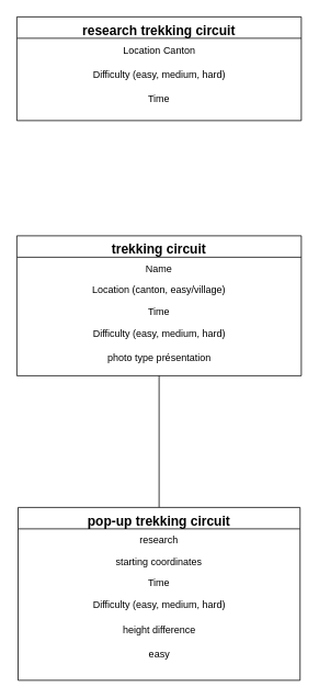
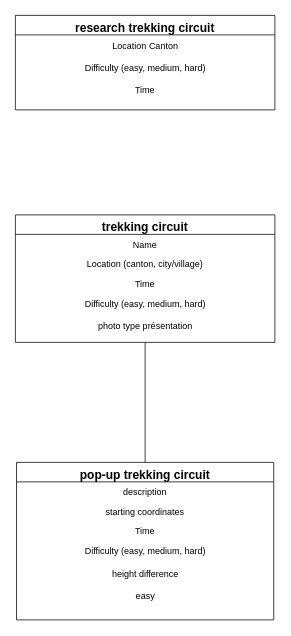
  <mxCell id="0" />
  <mxCell id="1" parent="0" />
  <mxCell id="2" style="edgeStyle=orthogonalEdgeStyle;rounded=0;orthogonalLoop=1;jettySize=auto;html=1;exitX=0.5;exitY=1;exitDx=0;exitDy=0;entryX=0.5;entryY=0;entryDx=0;entryDy=0;endArrow=none;" edge="1" parent="1" source="3" target="9"><mxGeometry relative="1" as="geometry" /></mxCell>
  <mxCell id="3" value="trekking circuit&#10;" style="swimlane;fontStyle=1;align=center;verticalAlign=top;childLayout=stackLayout;horizontal=1;startSize=26;horizontalStack=0;resizeParent=1;resizeLast=0;collapsible=1;marginBottom=0;rounded=0;shadow=0;strokeWidth=1;fontSize=16;" parent="1" vertex="1"><mxGeometry x="20" y="286" width="346" height="170" as="geometry"><mxRectangle x="230" y="140" width="160" height="26" as="alternateBounds" /></mxGeometry></mxCell>
  <mxCell id="4" value="Name" style="text;align=center;verticalAlign=top;spacingLeft=4;spacingRight=4;overflow=hidden;rotatable=0;points=[[0,0.5],[1,0.5]];portConstraint=eastwest;" parent="3" vertex="1"><mxGeometry y="26" width="346" height="26" as="geometry" /></mxCell>
- <mxCell id="5" value="Location (canton, easy/village)&#10;" style="text;align=center;verticalAlign=top;spacingLeft=4;spacingRight=4;overflow=hidden;rotatable=0;points=[[0,0.5],[1,0.5]];portConstraint=eastwest;rounded=0;shadow=0;html=0;" parent="3" vertex="1"><mxGeometry y="52" width="346" height="26" as="geometry" /></mxCell>
+ <mxCell id="5" value="Location (canton, city/village)&#10;" style="text;align=center;verticalAlign=top;spacingLeft=4;spacingRight=4;overflow=hidden;rotatable=0;points=[[0,0.5],[1,0.5]];portConstraint=eastwest;rounded=0;shadow=0;html=0;" parent="3" vertex="1"><mxGeometry y="52" width="346" height="26" as="geometry" /></mxCell>
  <mxCell id="6" value="Time" style="text;align=center;verticalAlign=top;spacingLeft=4;spacingRight=4;overflow=hidden;rotatable=0;points=[[0,0.5],[1,0.5]];portConstraint=eastwest;rounded=0;shadow=0;html=0;" parent="3" vertex="1"><mxGeometry y="78" width="346" height="26" as="geometry" /></mxCell>
  <mxCell id="7" value="&lt;div&gt;Difficulty (easy, medium, hard)&lt;/div&gt;" style="text;html=1;align=center;verticalAlign=middle;resizable=0;points=[];autosize=1;strokeColor=none;fillColor=none;" parent="3" vertex="1"><mxGeometry y="104" width="346" height="30" as="geometry" /></mxCell>
  <mxCell id="8" value="photo type présentation" style="text;html=1;align=center;verticalAlign=middle;resizable=0;points=[];autosize=1;strokeColor=none;fillColor=none;" vertex="1" parent="3"><mxGeometry y="134" width="346" height="30" as="geometry" /></mxCell>
  <mxCell id="9" value="pop-up trekking circuit" style="swimlane;fontStyle=1;align=center;verticalAlign=top;childLayout=stackLayout;horizontal=1;startSize=26;horizontalStack=0;resizeParent=1;resizeLast=0;collapsible=1;marginBottom=0;rounded=0;shadow=0;strokeWidth=1;fontSize=16;" vertex="1" parent="1"><mxGeometry x="21.5" y="616" width="343" height="210" as="geometry"><mxRectangle x="230" y="140" width="160" height="26" as="alternateBounds" /></mxGeometry></mxCell>
- <mxCell id="10" value="research" style="text;align=center;verticalAlign=top;spacingLeft=4;spacingRight=4;overflow=hidden;rotatable=0;points=[[0,0.5],[1,0.5]];portConstraint=eastwest;" vertex="1" parent="9"><mxGeometry y="26" width="343" height="26" as="geometry" /></mxCell>
+ <mxCell id="10" value="description" style="text;align=center;verticalAlign=top;spacingLeft=4;spacingRight=4;overflow=hidden;rotatable=0;points=[[0,0.5],[1,0.5]];portConstraint=eastwest;" vertex="1" parent="9"><mxGeometry y="26" width="343" height="26" as="geometry" /></mxCell>
  <mxCell id="11" value="starting coordinates&#10;" style="text;align=center;verticalAlign=top;spacingLeft=4;spacingRight=4;overflow=hidden;rotatable=0;points=[[0,0.5],[1,0.5]];portConstraint=eastwest;rounded=0;shadow=0;html=0;" vertex="1" parent="9"><mxGeometry y="52" width="343" height="26" as="geometry" /></mxCell>
  <mxCell id="12" value="Time" style="text;align=center;verticalAlign=top;spacingLeft=4;spacingRight=4;overflow=hidden;rotatable=0;points=[[0,0.5],[1,0.5]];portConstraint=eastwest;rounded=0;shadow=0;html=0;" vertex="1" parent="9"><mxGeometry y="78" width="343" height="26" as="geometry" /></mxCell>
  <mxCell id="13" value="&lt;div&gt;Difficulty (easy, medium, hard)&lt;/div&gt;" style="text;html=1;align=center;verticalAlign=middle;resizable=0;points=[];autosize=1;strokeColor=none;fillColor=none;" vertex="1" parent="9"><mxGeometry y="104" width="343" height="30" as="geometry" /></mxCell>
  <mxCell id="14" value="height difference" style="text;html=1;align=center;verticalAlign=middle;resizable=0;points=[];autosize=1;strokeColor=none;fillColor=none;" vertex="1" parent="9"><mxGeometry y="134" width="343" height="30" as="geometry" /></mxCell>
  <mxCell id="15" value="easy" style="text;html=1;align=center;verticalAlign=middle;resizable=0;points=[];autosize=1;strokeColor=none;fillColor=none;" vertex="1" parent="9"><mxGeometry y="164" width="343" height="30" as="geometry" /></mxCell>
  <mxCell id="16" value="research trekking circuit" style="swimlane;fontStyle=1;align=center;verticalAlign=top;childLayout=stackLayout;horizontal=1;startSize=26;horizontalStack=0;resizeParent=1;resizeLast=0;collapsible=1;marginBottom=0;rounded=0;shadow=0;strokeWidth=1;fontSize=16;" vertex="1" parent="1"><mxGeometry x="20" y="20" width="346" height="126" as="geometry"><mxRectangle x="230" y="140" width="160" height="26" as="alternateBounds" /></mxGeometry></mxCell>
  <mxCell id="17" value="Location Canton" style="text;html=1;align=center;verticalAlign=middle;resizable=0;points=[];autosize=1;strokeColor=none;fillColor=none;" vertex="1" parent="16"><mxGeometry y="26" width="346" height="30" as="geometry" /></mxCell>
  <mxCell id="18" value="&lt;div&gt;Difficulty (easy, medium, hard)&lt;/div&gt;" style="text;html=1;align=center;verticalAlign=middle;resizable=0;points=[];autosize=1;strokeColor=none;fillColor=none;" vertex="1" parent="16"><mxGeometry y="56" width="346" height="30" as="geometry" /></mxCell>
  <mxCell id="19" value="Time" style="text;align=center;verticalAlign=top;spacingLeft=4;spacingRight=4;overflow=hidden;rotatable=0;points=[[0,0.5],[1,0.5]];portConstraint=eastwest;rounded=0;shadow=0;html=0;" vertex="1" parent="16"><mxGeometry y="86" width="346" height="26" as="geometry" /></mxCell>
